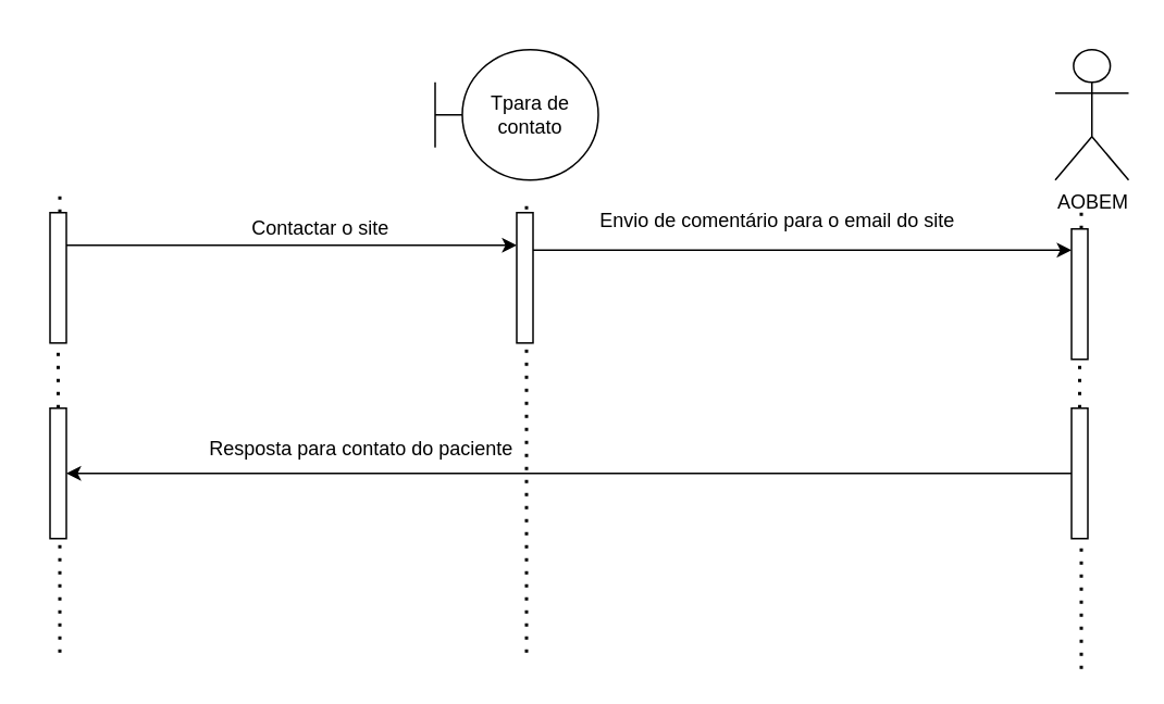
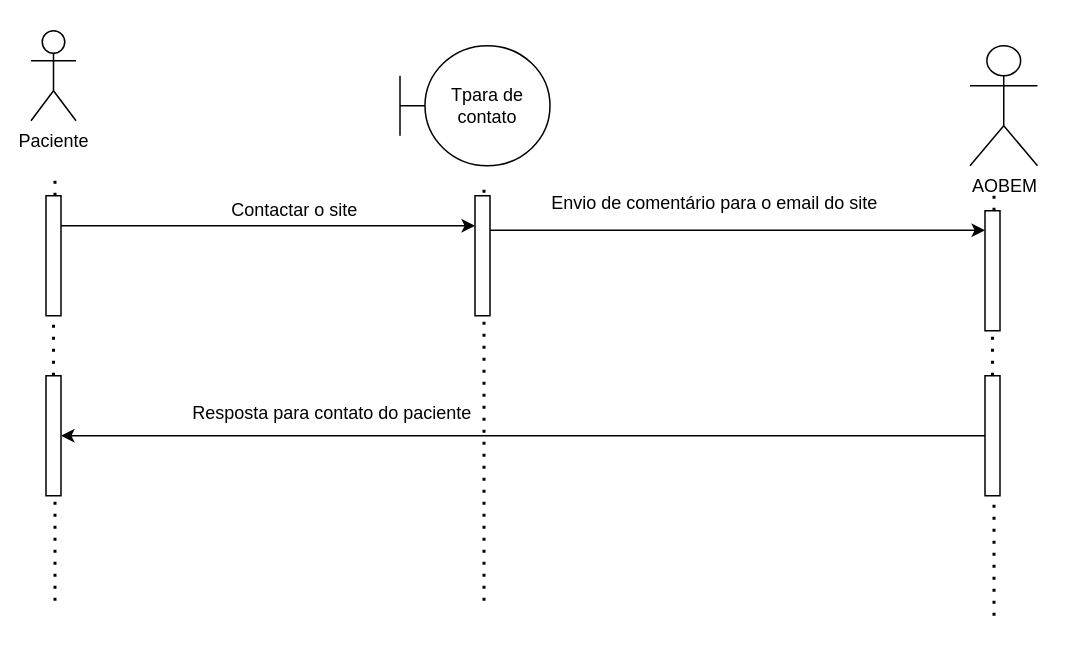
  <mxCell id="0" />
  <mxCell id="1" parent="0" />
+ <mxCell id="2" value="Paciente" style="shape=umlActor;verticalLabelPosition=bottom;verticalAlign=top;html=1;outlineConnect=0;" parent="1" vertex="1"><mxGeometry x="20" y="20" width="30" height="60" as="geometry" /></mxCell>
  <mxCell id="3" value="" style="endArrow=none;dashed=1;html=1;dashPattern=1 3;strokeWidth=2;rounded=0;" parent="1" edge="1" source="9"><mxGeometry width="50" height="50" relative="1" as="geometry"><mxPoint x="36" y="400" as="sourcePoint" /><mxPoint x="36" y="120" as="targetPoint" /></mxGeometry></mxCell>
  <mxCell id="4" value="" style="endArrow=none;dashed=1;html=1;dashPattern=1 3;strokeWidth=2;rounded=0;" parent="1" edge="1"><mxGeometry width="50" height="50" relative="1" as="geometry"><mxPoint x="322" y="400" as="sourcePoint" /><mxPoint x="322" y="120" as="targetPoint" /></mxGeometry></mxCell>
  <mxCell id="5" value="&lt;font style=&quot;vertical-align: inherit;&quot;&gt;&lt;font style=&quot;vertical-align: inherit;&quot;&gt;AOBEM&lt;/font&gt;&lt;/font&gt;" style="shape=umlActor;verticalLabelPosition=bottom;verticalAlign=top;html=1;outlineConnect=0;" parent="1" vertex="1"><mxGeometry x="646" y="30" width="45" height="80" as="geometry" /></mxCell>
  <mxCell id="6" value="" style="endArrow=none;dashed=1;html=1;dashPattern=1 3;strokeWidth=2;rounded=0;" parent="1" edge="1" source="12"><mxGeometry width="50" height="50" relative="1" as="geometry"><mxPoint x="662" y="410" as="sourcePoint" /><mxPoint x="662" y="130" as="targetPoint" /></mxGeometry></mxCell>
  <mxCell id="7" value="&lt;font style=&quot;vertical-align: inherit;&quot;&gt;&lt;font style=&quot;vertical-align: inherit;&quot;&gt;&lt;font style=&quot;vertical-align: inherit;&quot;&gt;&lt;font style=&quot;vertical-align: inherit;&quot;&gt;&lt;font style=&quot;vertical-align: inherit;&quot;&gt;&lt;font style=&quot;vertical-align: inherit;&quot;&gt;T&lt;/font&gt;&lt;/font&gt;&lt;/font&gt;&lt;/font&gt;&lt;/font&gt;&lt;/font&gt;&lt;span style=&quot;background-color: initial;&quot;&gt;&lt;font style=&quot;vertical-align: inherit;&quot;&gt;&lt;font style=&quot;vertical-align: inherit;&quot;&gt;para de contato&lt;/font&gt;&lt;/font&gt;&lt;/span&gt;" style="shape=umlBoundary;whiteSpace=wrap;html=1;" vertex="1" parent="1"><mxGeometry x="266" y="30" width="100" height="80" as="geometry" /></mxCell>
  <mxCell id="8" value="" style="endArrow=none;dashed=1;html=1;dashPattern=1 3;strokeWidth=2;rounded=0;" edge="1" parent="1" source="20" target="9"><mxGeometry width="50" height="50" relative="1" as="geometry"><mxPoint x="36" y="400" as="sourcePoint" /><mxPoint x="36" y="120" as="targetPoint" /></mxGeometry></mxCell>
  <mxCell id="9" value="" style="html=1;points=[[0,0,0,0,5],[0,1,0,0,-5],[1,0,0,0,5],[1,1,0,0,-5]];perimeter=orthogonalPerimeter;outlineConnect=0;targetShapes=umlLifeline;portConstraint=eastwest;newEdgeStyle={&quot;curved&quot;:0,&quot;rounded&quot;:0};" vertex="1" parent="1"><mxGeometry x="30" y="130" width="10" height="80" as="geometry" /></mxCell>
  <mxCell id="10" value="" style="html=1;points=[[0,0,0,0,5],[0,1,0,0,-5],[1,0,0,0,5],[1,1,0,0,-5]];perimeter=orthogonalPerimeter;outlineConnect=0;targetShapes=umlLifeline;portConstraint=eastwest;newEdgeStyle={&quot;curved&quot;:0,&quot;rounded&quot;:0};" vertex="1" parent="1"><mxGeometry x="316" y="130" width="10" height="80" as="geometry" /></mxCell>
  <mxCell id="11" value="" style="endArrow=none;dashed=1;html=1;dashPattern=1 3;strokeWidth=2;rounded=0;" edge="1" parent="1" source="18" target="12"><mxGeometry width="50" height="50" relative="1" as="geometry"><mxPoint x="662" y="410" as="sourcePoint" /><mxPoint x="662" y="130" as="targetPoint" /></mxGeometry></mxCell>
  <mxCell id="12" value="" style="html=1;points=[[0,0,0,0,5],[0,1,0,0,-5],[1,0,0,0,5],[1,1,0,0,-5]];perimeter=orthogonalPerimeter;outlineConnect=0;targetShapes=umlLifeline;portConstraint=eastwest;newEdgeStyle={&quot;curved&quot;:0,&quot;rounded&quot;:0};" vertex="1" parent="1"><mxGeometry x="656" y="140" width="10" height="80" as="geometry" /></mxCell>
  <mxCell id="13" value="" style="endArrow=classic;html=1;rounded=0;" edge="1" parent="1" target="10"><mxGeometry width="50" height="50" relative="1" as="geometry"><mxPoint x="40" y="150" as="sourcePoint" /><mxPoint x="90" y="100" as="targetPoint" /></mxGeometry></mxCell>
  <mxCell id="14" value="&lt;font style=&quot;vertical-align: inherit;&quot;&gt;&lt;font style=&quot;vertical-align: inherit;&quot;&gt;&lt;font style=&quot;vertical-align: inherit;&quot;&gt;&lt;font style=&quot;vertical-align: inherit;&quot;&gt;&lt;font style=&quot;vertical-align: inherit;&quot;&gt;&lt;font style=&quot;vertical-align: inherit;&quot;&gt;Contactar o site&lt;/font&gt;&lt;/font&gt;&lt;/font&gt;&lt;/font&gt;&lt;/font&gt;&lt;/font&gt;" style="text;html=1;align=center;verticalAlign=middle;whiteSpace=wrap;rounded=0;" vertex="1" parent="1"><mxGeometry x="141" y="125" width="110" height="30" as="geometry" /></mxCell>
  <mxCell id="15" value="" style="endArrow=classic;html=1;rounded=0;" edge="1" parent="1"><mxGeometry width="50" height="50" relative="1" as="geometry"><mxPoint x="326" y="153" as="sourcePoint" /><mxPoint x="656" y="153" as="targetPoint" /></mxGeometry></mxCell>
  <mxCell id="16" value="&lt;font style=&quot;vertical-align: inherit;&quot;&gt;&lt;font style=&quot;vertical-align: inherit;&quot;&gt;&lt;font style=&quot;vertical-align: inherit;&quot;&gt;&lt;font style=&quot;vertical-align: inherit;&quot;&gt;&lt;font style=&quot;vertical-align: inherit;&quot;&gt;&lt;font style=&quot;vertical-align: inherit;&quot;&gt;Envio de comentário para o email do site&lt;/font&gt;&lt;/font&gt;&lt;/font&gt;&lt;/font&gt;&lt;/font&gt;&lt;/font&gt;" style="text;html=1;align=center;verticalAlign=middle;whiteSpace=wrap;rounded=0;" vertex="1" parent="1"><mxGeometry x="351" y="120" width="250" height="30" as="geometry" /></mxCell>
  <mxCell id="17" value="" style="endArrow=none;dashed=1;html=1;dashPattern=1 3;strokeWidth=2;rounded=0;" edge="1" parent="1" target="18"><mxGeometry width="50" height="50" relative="1" as="geometry"><mxPoint x="662" y="410" as="sourcePoint" /><mxPoint x="662" y="220" as="targetPoint" /></mxGeometry></mxCell>
  <mxCell id="18" value="" style="html=1;points=[[0,0,0,0,5],[0,1,0,0,-5],[1,0,0,0,5],[1,1,0,0,-5]];perimeter=orthogonalPerimeter;outlineConnect=0;targetShapes=umlLifeline;portConstraint=eastwest;newEdgeStyle={&quot;curved&quot;:0,&quot;rounded&quot;:0};" vertex="1" parent="1"><mxGeometry x="656" y="250" width="10" height="80" as="geometry" /></mxCell>
  <mxCell id="19" value="" style="endArrow=none;dashed=1;html=1;dashPattern=1 3;strokeWidth=2;rounded=0;" edge="1" parent="1" target="20"><mxGeometry width="50" height="50" relative="1" as="geometry"><mxPoint x="36" y="400" as="sourcePoint" /><mxPoint x="36" y="210" as="targetPoint" /></mxGeometry></mxCell>
  <mxCell id="20" value="" style="html=1;points=[[0,0,0,0,5],[0,1,0,0,-5],[1,0,0,0,5],[1,1,0,0,-5]];perimeter=orthogonalPerimeter;outlineConnect=0;targetShapes=umlLifeline;portConstraint=eastwest;newEdgeStyle={&quot;curved&quot;:0,&quot;rounded&quot;:0};" vertex="1" parent="1"><mxGeometry x="30" y="250" width="10" height="80" as="geometry" /></mxCell>
  <mxCell id="21" value="" style="endArrow=classic;html=1;rounded=0;" edge="1" parent="1" source="18" target="20"><mxGeometry width="50" height="50" relative="1" as="geometry"><mxPoint x="86" y="330" as="sourcePoint" /><mxPoint x="136" y="280" as="targetPoint" /></mxGeometry></mxCell>
  <mxCell id="22" value="&lt;font style=&quot;vertical-align: inherit;&quot;&gt;&lt;font style=&quot;vertical-align: inherit;&quot;&gt;Resposta para contato do paciente&lt;/font&gt;&lt;/font&gt;" style="text;html=1;align=center;verticalAlign=middle;whiteSpace=wrap;rounded=0;" vertex="1" parent="1"><mxGeometry x="86" y="260" width="270" height="30" as="geometry" /></mxCell>
